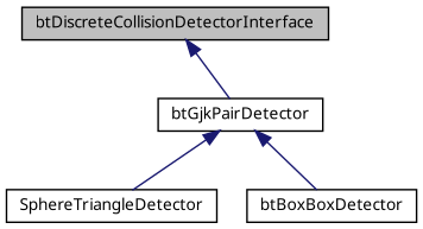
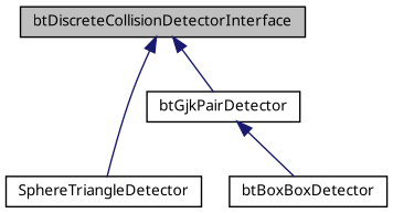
  digraph {
    fontname="Noto Sans"
    node [color=black fontname="Noto Sans" fontsize=10 shape=record]
    edge [color=midnightblue dir=back fontname="Noto Sans" fontsize=10 labelfontname=FreeSans labelfontsize=10 style=solid]
    n1 [fillcolor=grey75 fontcolor=black height=0.2 label=btDiscreteCollisionDetectorInterface style=filled width=0.4]
    n2 [height=0.2 label=btGjkPairDetector width=0.4]
    n3 [height=0.2 label=SphereTriangleDetector width=0.4]
    n4 [height=0.2 label=btBoxBoxDetector width=0.4]
    n1 -> n2
-   n2 -> n3
+   n1 -> n3
    n2 -> n4
  }
